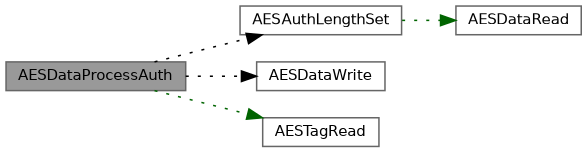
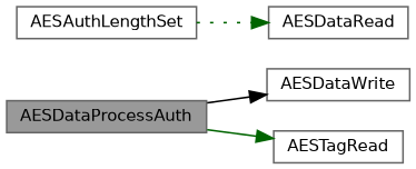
  digraph {
    rankdir=LR
    node [color=grey40 fillcolor=white fontname=Helvetica fontsize=10 shape=box style=filled]
    edge [color=black fontname=Helvetica fontsize=10 labelfontname=Helvetica labelfontsize=10 style=dotted]
    n1 [color=gray40 fillcolor=grey60 fontcolor=black height=0.2 label=AESDataProcessAuth width=0.4]
    n2 [height=0.2 label=AESAuthLengthSet width=0.4]
    n3 [height=0.2 label=AESDataWrite width=0.4]
    n4 [height=0.2 label=AESTagRead width=0.4]
    n5 [height=0.2 label=AESDataRead width=0.4]
-   n1 -> n2
-   n1 -> n3
-   n1 -> n4 [color=darkgreen]
+   n1 -> n3 [style=solid]
+   n1 -> n4 [color=darkgreen style=solid]
    n2 -> n5 [color=darkgreen]
  }
